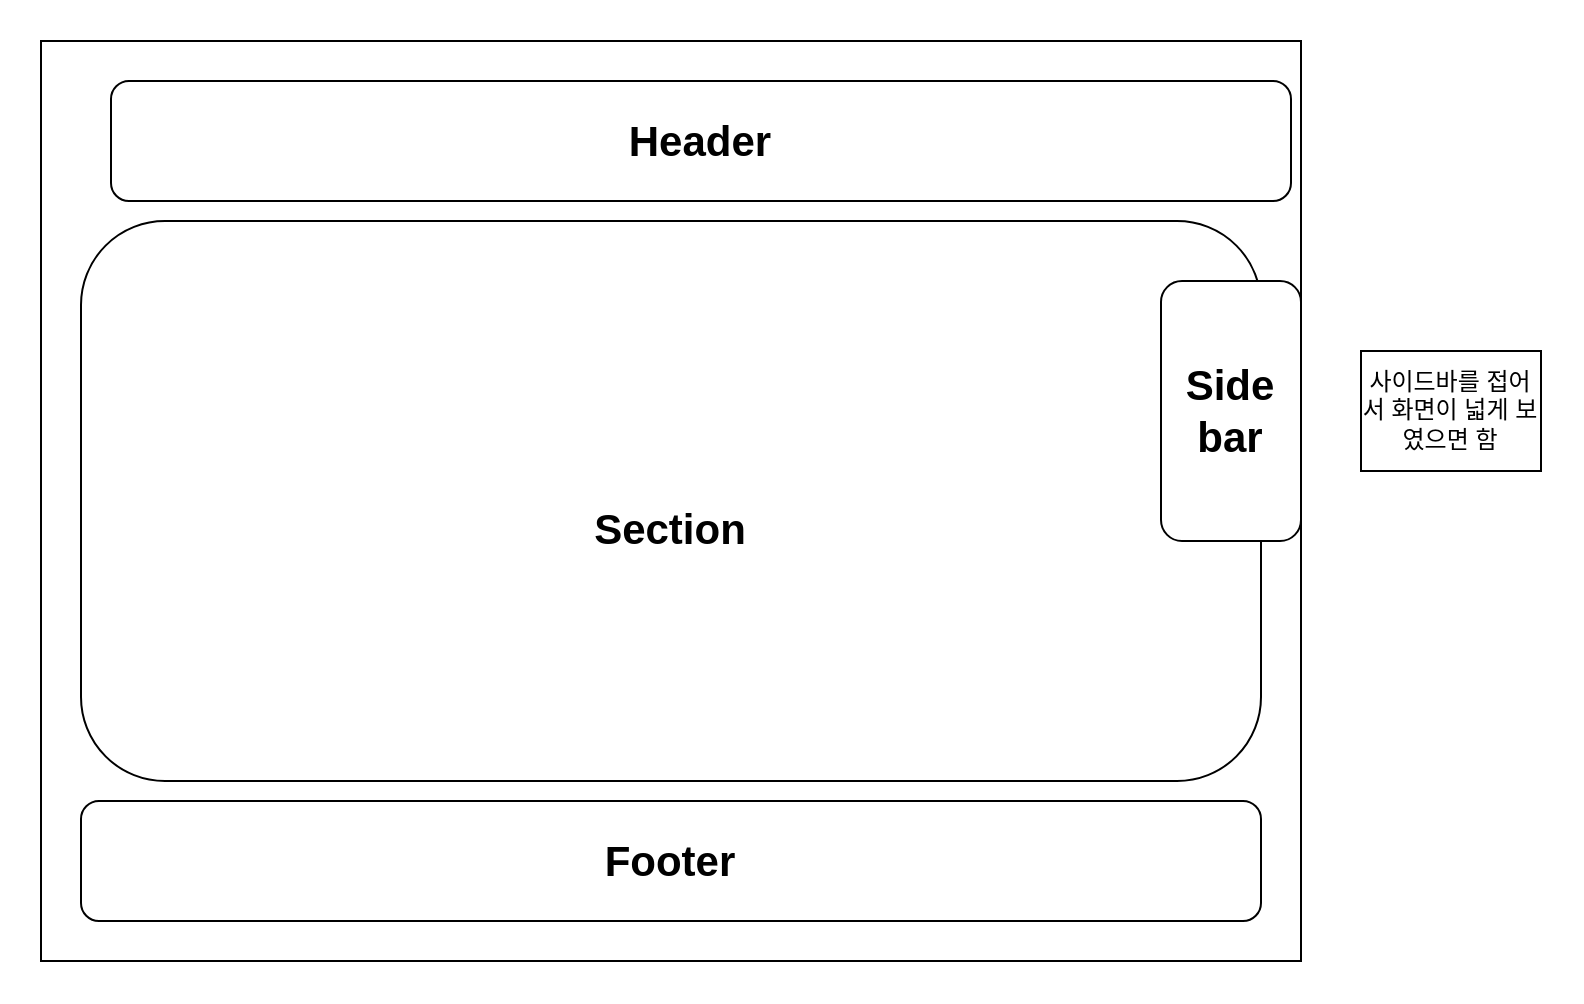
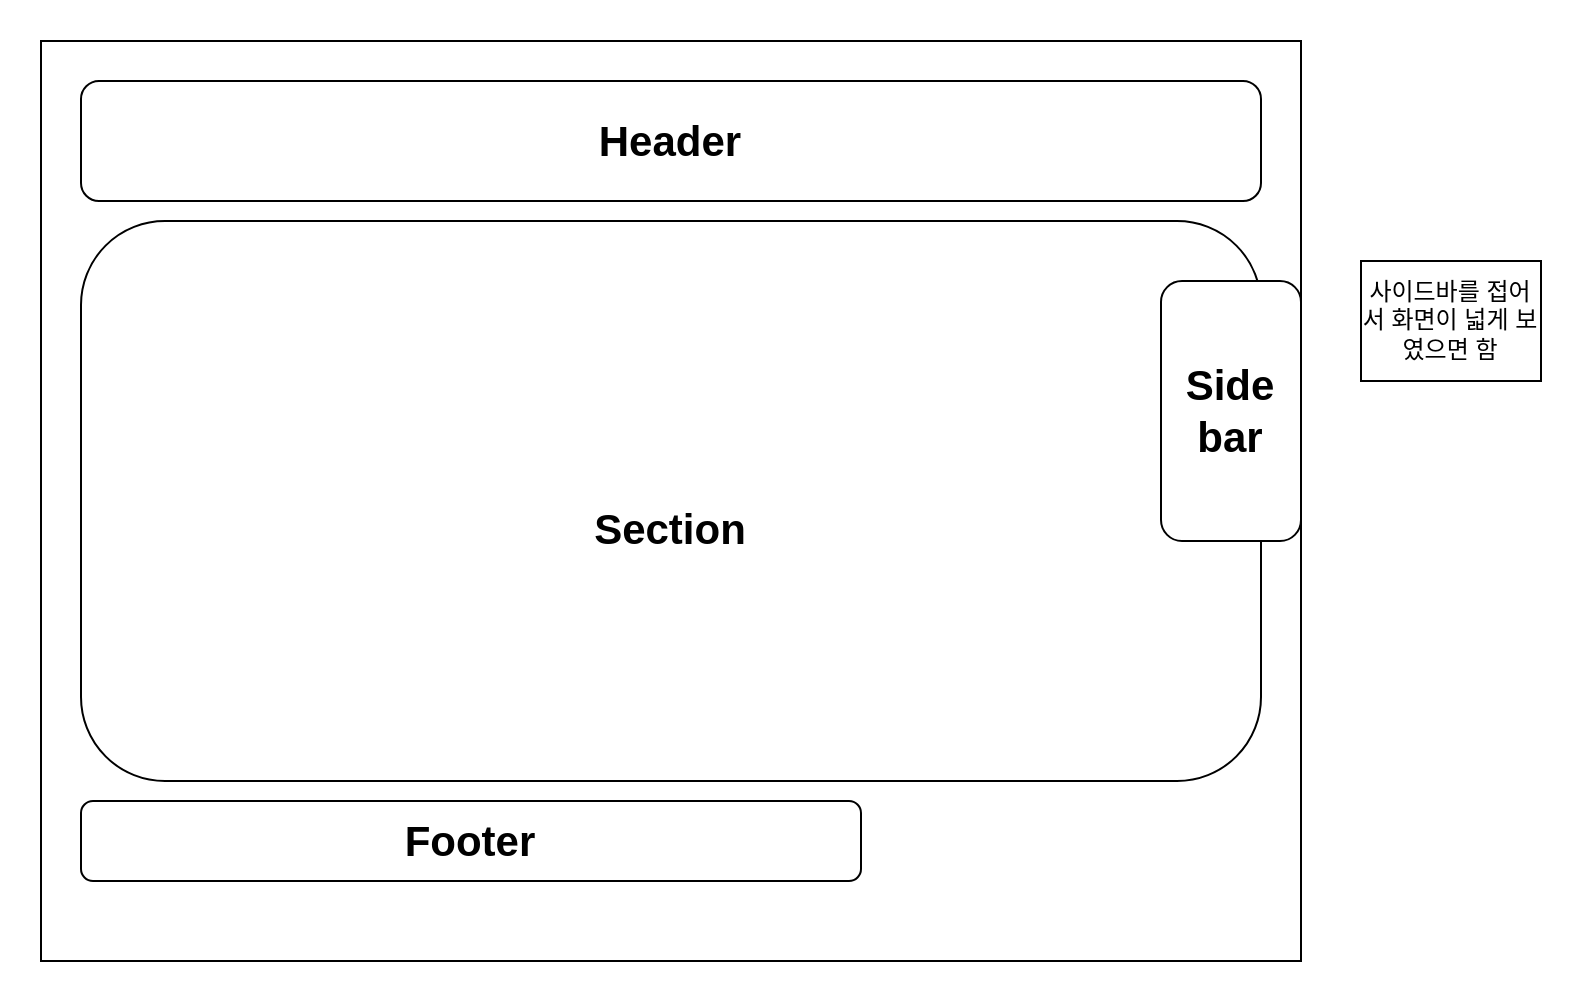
  <mxCell id="0" />
  <mxCell id="1" parent="0" />
  <mxCell id="2" value="" style="rounded=0;whiteSpace=wrap;html=1;" vertex="1" parent="1"><mxGeometry x="20" y="20" width="630" height="460" as="geometry" /></mxCell>
- <mxCell id="3" value="&lt;b style=&quot;font-size: 21px&quot;&gt;Header&lt;/b&gt;" style="rounded=1;whiteSpace=wrap;html=1;" vertex="1" parent="1"><mxGeometry x="55" y="40" width="590" height="60" as="geometry" /></mxCell>
+ <mxCell id="3" value="&lt;b style=&quot;font-size: 21px&quot;&gt;Header&lt;/b&gt;" style="rounded=1;whiteSpace=wrap;html=1;" vertex="1" parent="1"><mxGeometry x="40" y="40" width="590" height="60" as="geometry" /></mxCell>
  <mxCell id="4" value="&lt;br&gt;&lt;br&gt;&lt;font face=&quot;helvetica&quot;&gt;&lt;span style=&quot;font-size: 21px&quot;&gt;&lt;b&gt;Section&lt;/b&gt;&lt;/span&gt;&lt;/font&gt;" style="rounded=1;whiteSpace=wrap;html=1;" vertex="1" parent="1"><mxGeometry x="40" y="110" width="590" height="280" as="geometry" /></mxCell>
- <mxCell id="5" value="&lt;span style=&quot;font-size: 21px&quot;&gt;&lt;b&gt;Footer&lt;/b&gt;&lt;/span&gt;" style="rounded=1;whiteSpace=wrap;html=1;" vertex="1" parent="1"><mxGeometry x="40" y="400" width="590" height="60" as="geometry" /></mxCell>
+ <mxCell id="5" value="&lt;span style=&quot;font-size: 21px&quot;&gt;&lt;b&gt;Footer&lt;/b&gt;&lt;/span&gt;" style="rounded=1;whiteSpace=wrap;html=1;" vertex="1" parent="1"><mxGeometry x="40" y="400" width="390" height="40" as="geometry" /></mxCell>
  <mxCell id="6" value="&lt;b style=&quot;font-size: 21px&quot;&gt;Side&lt;br&gt;bar&lt;/b&gt;" style="rounded=1;whiteSpace=wrap;html=1;" vertex="1" parent="1"><mxGeometry x="580" y="140" width="70" height="130" as="geometry" /></mxCell>
- <mxCell id="7" value="사이드바를 접어서 화면이 넓게 보였으면 함" style="text;html=1;fillColor=none;align=center;verticalAlign=middle;whiteSpace=wrap;rounded=0;strokeColor=#000000;" vertex="1" parent="1"><mxGeometry x="680" y="175" width="90" height="60" as="geometry" /></mxCell>
+ <mxCell id="7" value="사이드바를 접어서 화면이 넓게 보였으면 함" style="text;html=1;fillColor=none;align=center;verticalAlign=middle;whiteSpace=wrap;rounded=0;strokeColor=#000000;" vertex="1" parent="1"><mxGeometry x="680" y="130" width="90" height="60" as="geometry" /></mxCell>
